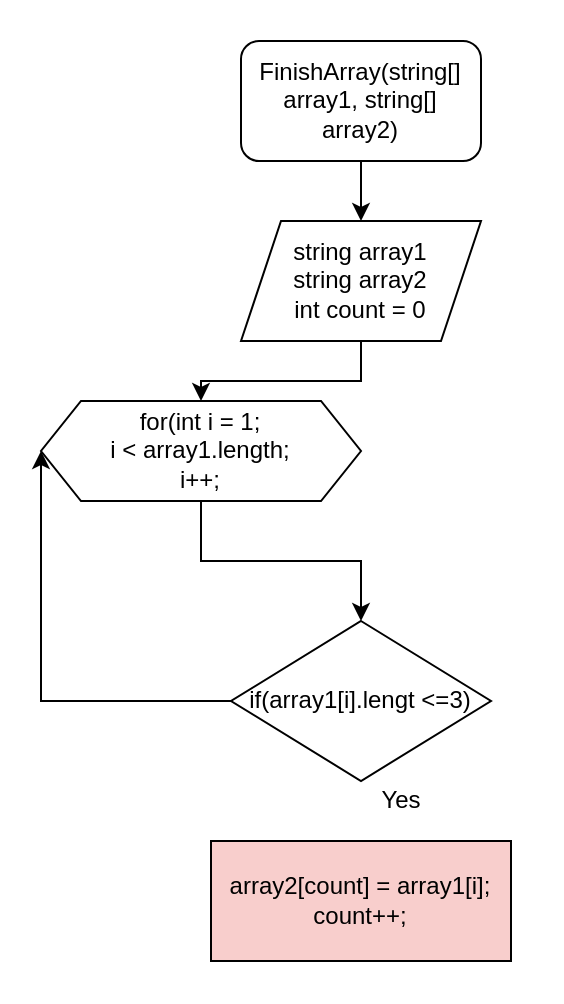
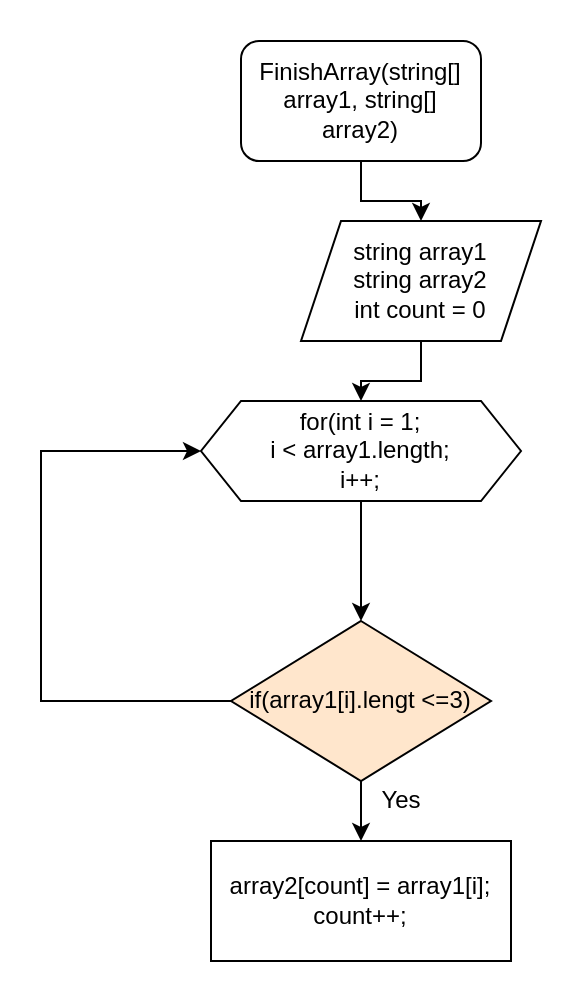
  <mxCell id="0" />
  <mxCell id="1" parent="0" />
  <mxCell id="2" value="" style="edgeStyle=orthogonalEdgeStyle;rounded=0;orthogonalLoop=1;jettySize=auto;html=1;" edge="1" parent="1" source="3" target="5"><mxGeometry relative="1" as="geometry" /></mxCell>
  <mxCell id="3" value="FinishArray(string[] array1, string[] array2)" style="rounded=1;whiteSpace=wrap;html=1;" vertex="1" parent="1"><mxGeometry x="120" y="20" width="120" height="60" as="geometry" /></mxCell>
  <mxCell id="4" value="" style="edgeStyle=orthogonalEdgeStyle;rounded=0;orthogonalLoop=1;jettySize=auto;html=1;" edge="1" parent="1" source="5" target="7"><mxGeometry relative="1" as="geometry" /></mxCell>
- <mxCell id="5" value="string array1&lt;br&gt;string array2&lt;br&gt;int count = 0" style="shape=parallelogram;perimeter=parallelogramPerimeter;whiteSpace=wrap;html=1;fixedSize=1;" vertex="1" parent="1"><mxGeometry x="120" y="110" width="120" height="60" as="geometry" /></mxCell>
+ <mxCell id="5" value="string array1&lt;br&gt;string array2&lt;br&gt;int count = 0" style="shape=parallelogram;perimeter=parallelogramPerimeter;whiteSpace=wrap;html=1;fixedSize=1;" vertex="1" parent="1"><mxGeometry x="150" y="110" width="120" height="60" as="geometry" /></mxCell>
  <mxCell id="6" value="" style="edgeStyle=orthogonalEdgeStyle;rounded=0;orthogonalLoop=1;jettySize=auto;html=1;" edge="1" parent="1" source="7" target="10"><mxGeometry relative="1" as="geometry" /></mxCell>
- <mxCell id="7" value="for(int i = 1;&lt;br&gt;i &amp;lt; array1.length;&lt;br&gt;i++;" style="shape=hexagon;perimeter=hexagonPerimeter2;whiteSpace=wrap;html=1;fixedSize=1;" vertex="1" parent="1"><mxGeometry x="20" y="200" width="160" height="50" as="geometry" /></mxCell>
+ <mxCell id="7" value="for(int i = 1;&lt;br&gt;i &amp;lt; array1.length;&lt;br&gt;i++;" style="shape=hexagon;perimeter=hexagonPerimeter2;whiteSpace=wrap;html=1;fixedSize=1;" vertex="1" parent="1"><mxGeometry x="100" y="200" width="160" height="50" as="geometry" /></mxCell>
  <mxCell id="8" value="" style="edgeStyle=orthogonalEdgeStyle;rounded=0;orthogonalLoop=1;jettySize=auto;html=1;entryX=0;entryY=0.5;entryDx=0;entryDy=0;" edge="1" parent="1" source="10" target="7"><mxGeometry relative="1" as="geometry"><mxPoint x="20" y="330" as="targetPoint" /><Array as="points"><mxPoint x="20" y="350" /><mxPoint x="20" y="225" /></Array></mxGeometry></mxCell>
- <mxCell id="10" value="if(array1[i].lengt &amp;lt;=3)" style="rhombus;whiteSpace=wrap;html=1;" vertex="1" parent="1"><mxGeometry x="115" y="310" width="130" height="80" as="geometry" /></mxCell>
- <mxCell id="11" value="array2[count] = array1[i];&lt;br&gt;count++;" style="whiteSpace=wrap;html=1;fillColor=#f8cecc;" vertex="1" parent="1"><mxGeometry x="105" y="420" width="150" height="60" as="geometry" /></mxCell>
+ <mxCell id="9" value="" style="edgeStyle=orthogonalEdgeStyle;rounded=0;orthogonalLoop=1;jettySize=auto;html=1;" edge="1" parent="1" source="10" target="11"><mxGeometry relative="1" as="geometry" /></mxCell>
+ <mxCell id="10" value="if(array1[i].lengt &amp;lt;=3)" style="rhombus;whiteSpace=wrap;html=1;fillColor=#ffe6cc;" vertex="1" parent="1"><mxGeometry x="115" y="310" width="130" height="80" as="geometry" /></mxCell>
+ <mxCell id="11" value="array2[count] = array1[i];&lt;br&gt;count++;" style="whiteSpace=wrap;html=1;" vertex="1" parent="1"><mxGeometry x="105" y="420" width="150" height="60" as="geometry" /></mxCell>
  <mxCell id="12" value="Yes" style="text;html=1;align=center;verticalAlign=middle;resizable=0;points=[];autosize=1;strokeColor=none;fillColor=none;" vertex="1" parent="1"><mxGeometry x="180" y="385" width="40" height="30" as="geometry" /></mxCell>
